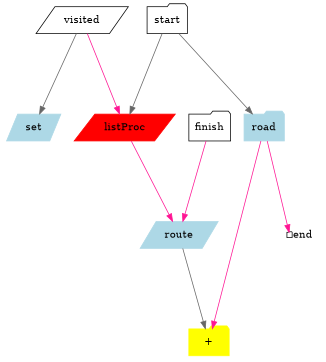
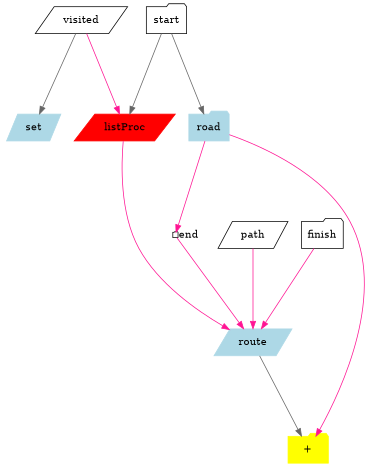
  digraph {
    mindist=1.5
    ranksep=1.5
    node [shape=parallelogram]
    edge [color=deeppink]
    n1 [label=visited]
    n2 [color=lightblue label=set style=filled]
    n3 [color=red label=listProc style=filled]
    n4 [color=lightblue label=route style=filled]
    n5 [color=yellow label="+" shape=folder style=filled]
+   n6 [label=path]
    n7 [label=finish shape=folder]
    n8 [label=start shape=folder]
    n9 [color=lightblue label=road shape=folder style=filled]
    n10 [fixedsize=shape height=0.1 label="        end" shape=folder width=0.1]
    n1 -> n2 [color=gray40]
    n1 -> n3
    n3 -> n4
    n4 -> n5 [color=gray40]
+   n6 -> n4
    n7 -> n4
    n8 -> n3 [color=gray40]
    n8 -> n9 [color=gray40]
    n9 -> n5
    n9 -> n10
+   n10 -> n4
  }
